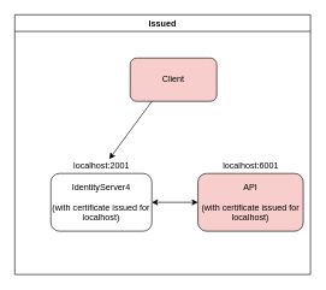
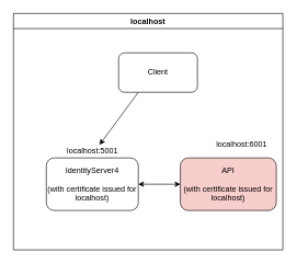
  <mxCell id="0" />
  <mxCell id="1" parent="0" />
- <mxCell id="2" value="issued" style="swimlane;" parent="1" vertex="1"><mxGeometry x="20" y="20" width="410" height="360" as="geometry"><mxRectangle x="100" y="130" width="80" height="23" as="alternateBounds" /></mxGeometry></mxCell>
+ <mxCell id="2" value="localhost" style="swimlane;" parent="1" vertex="1"><mxGeometry x="20" y="20" width="410" height="360" as="geometry"><mxRectangle x="100" y="130" width="80" height="23" as="alternateBounds" /></mxGeometry></mxCell>
  <mxCell id="3" value="&lt;div&gt;IdentityServer4&lt;/div&gt;&lt;div&gt;&lt;br&gt;&lt;/div&gt;&lt;div&gt;(with certificate issued for localhost)&lt;br&gt;&lt;/div&gt;" style="rounded=1;whiteSpace=wrap;html=1;" parent="2" vertex="1"><mxGeometry x="50" y="220" width="140" height="80" as="geometry" /></mxCell>
  <mxCell id="4" value="&lt;div&gt;API&lt;div&gt;&lt;br&gt;&lt;/div&gt;(with certificate issued for localhost)&lt;/div&gt;" style="rounded=1;whiteSpace=wrap;html=1;fillColor=#f8cecc;" parent="2" vertex="1"><mxGeometry x="254" y="220" width="146" height="80" as="geometry" /></mxCell>
- <mxCell id="5" value="&lt;div&gt;Client&lt;/div&gt;" style="rounded=1;whiteSpace=wrap;html=1;fillColor=#f8cecc;" parent="2" vertex="1"><mxGeometry x="160" y="60" width="120" height="60" as="geometry" /></mxCell>
- <mxCell id="6" value="&lt;div&gt;localhost:6001&lt;/div&gt;" style="text;html=1;align=center;verticalAlign=middle;resizable=0;points=[];autosize=1;" parent="2" vertex="1"><mxGeometry x="277" y="200" width="100" height="20" as="geometry" /></mxCell>
- <mxCell id="7" value="&lt;div&gt;localhost:2001&lt;/div&gt;" style="text;html=1;align=center;verticalAlign=middle;resizable=0;points=[];autosize=1;" parent="2" vertex="1"><mxGeometry x="70" y="200" width="100" height="20" as="geometry" /></mxCell>
+ <mxCell id="5" value="&lt;div&gt;Client&lt;/div&gt;" style="rounded=1;whiteSpace=wrap;html=1;" parent="2" vertex="1"><mxGeometry x="160" y="60" width="120" height="60" as="geometry" /></mxCell>
+ <mxCell id="6" value="&lt;div&gt;localhost:6001&lt;/div&gt;" style="text;html=1;align=center;verticalAlign=middle;resizable=0;points=[];autosize=1;" parent="2" vertex="1"><mxGeometry x="297" y="190" width="100" height="20" as="geometry" /></mxCell>
+ <mxCell id="7" value="&lt;div&gt;localhost:5001&lt;/div&gt;" style="text;html=1;align=center;verticalAlign=middle;resizable=0;points=[];autosize=1;" parent="2" vertex="1"><mxGeometry x="70" y="200" width="100" height="20" as="geometry" /></mxCell>
  <mxCell id="8" value="" style="endArrow=classic;startArrow=classic;html=1;exitX=1;exitY=0.5;exitDx=0;exitDy=0;entryX=0;entryY=0.5;entryDx=0;entryDy=0;" edge="1" parent="2" source="3" target="4"><mxGeometry width="50" height="50" relative="1" as="geometry"><mxPoint x="190" y="280" as="sourcePoint" /><mxPoint x="250" y="250" as="targetPoint" /></mxGeometry></mxCell>
  <mxCell id="9" value="" style="endArrow=classic;html=1;entryX=0.61;entryY=0;entryDx=0;entryDy=0;entryPerimeter=0;exitX=0.25;exitY=1;exitDx=0;exitDy=0;" edge="1" parent="2" source="5" target="7"><mxGeometry width="50" height="50" relative="1" as="geometry"><mxPoint x="210" y="200" as="sourcePoint" /><mxPoint x="260" y="150" as="targetPoint" /></mxGeometry></mxCell>
